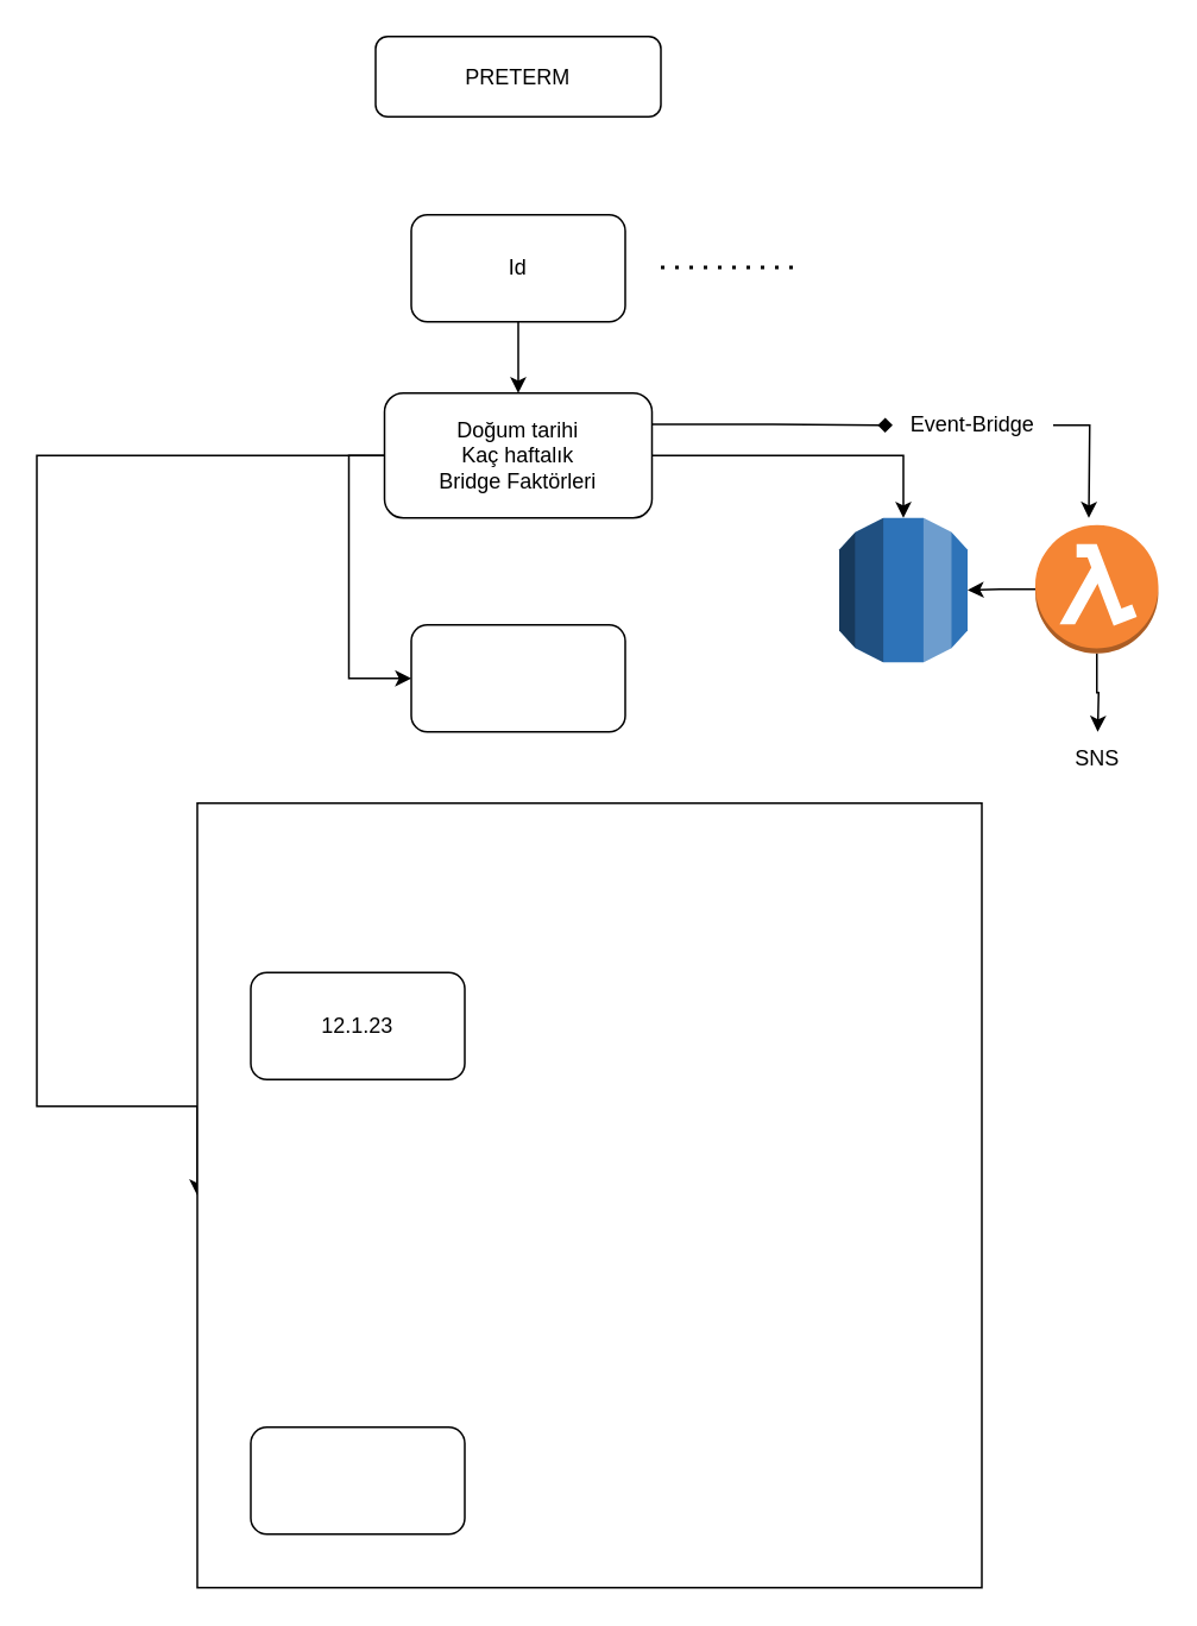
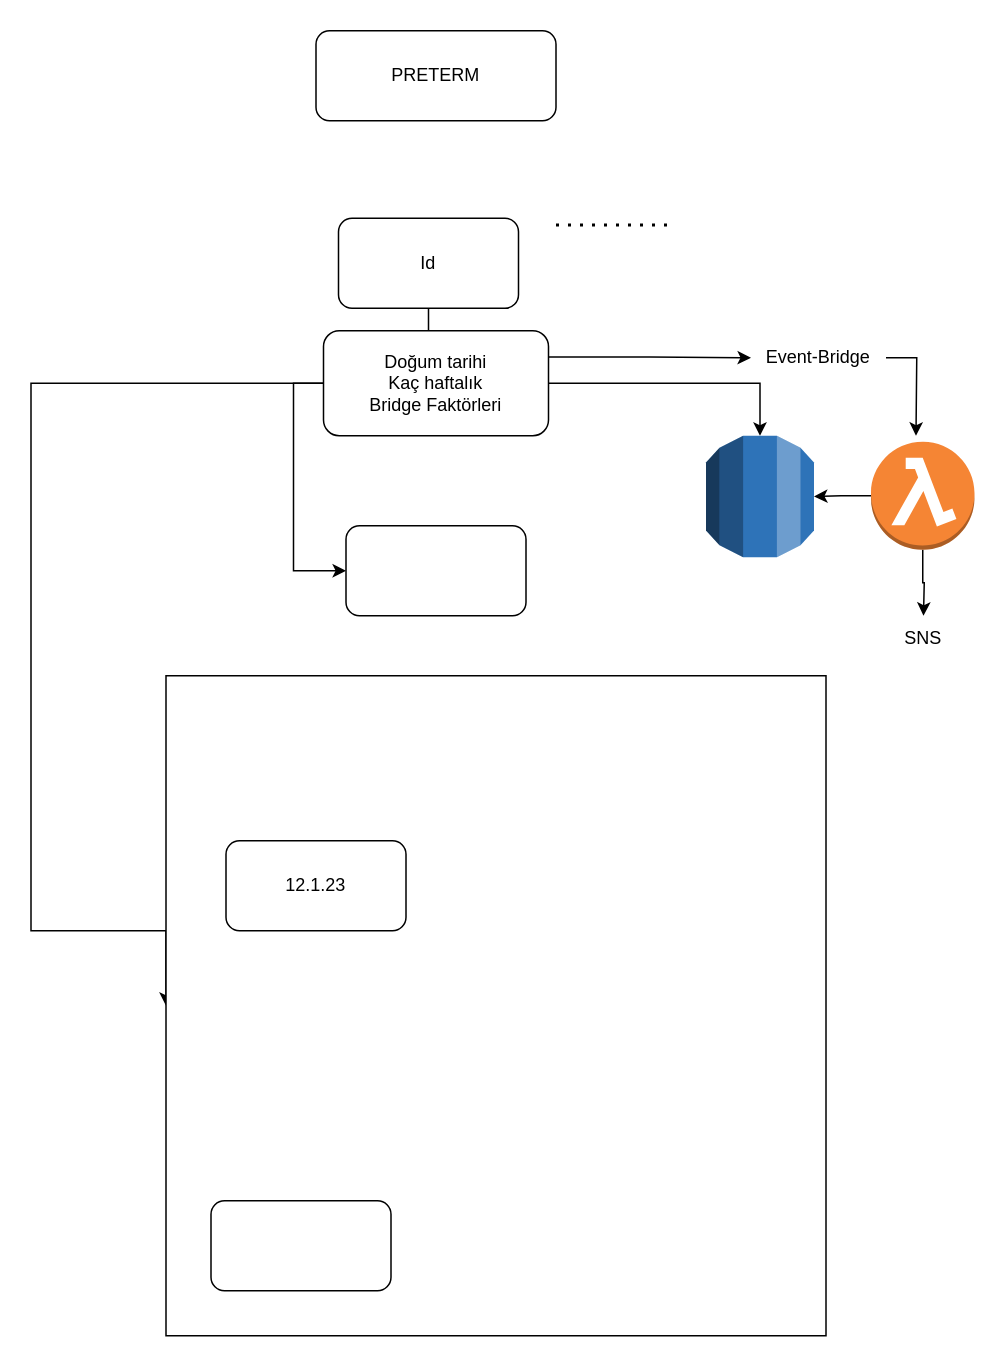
  <mxCell id="0" />
  <mxCell id="1" parent="0" />
  <mxCell id="2" style="edgeStyle=orthogonalEdgeStyle;rounded=0;orthogonalLoop=1;jettySize=auto;html=1;exitX=0.5;exitY=1;exitDx=0;exitDy=0;" edge="1" parent="1" source="3" target="8"><mxGeometry relative="1" as="geometry"><mxPoint x="290" y="220" as="targetPoint" /></mxGeometry></mxCell>
- <mxCell id="3" value="Id" style="rounded=1;whiteSpace=wrap;html=1;" vertex="1" parent="1"><mxGeometry x="230" y="120" width="120" height="60" as="geometry" /></mxCell>
+ <mxCell id="3" value="Id" style="rounded=1;whiteSpace=wrap;html=1;" vertex="1" parent="1"><mxGeometry x="225" y="145" width="120" height="60" as="geometry" /></mxCell>
  <mxCell id="4" style="edgeStyle=orthogonalEdgeStyle;rounded=0;orthogonalLoop=1;jettySize=auto;html=1;exitX=0;exitY=0.5;exitDx=0;exitDy=0;entryX=0;entryY=0.5;entryDx=0;entryDy=0;" edge="1" parent="1" source="8" target="14"><mxGeometry relative="1" as="geometry"><mxPoint x="150" y="330" as="targetPoint" /></mxGeometry></mxCell>
  <mxCell id="5" style="edgeStyle=orthogonalEdgeStyle;rounded=0;orthogonalLoop=1;jettySize=auto;html=1;exitX=0;exitY=0.5;exitDx=0;exitDy=0;entryX=0;entryY=0.5;entryDx=0;entryDy=0;" edge="1" parent="1" source="8" target="16"><mxGeometry relative="1" as="geometry"><Array as="points"><mxPoint x="20" y="255" /><mxPoint x="20" y="620" /></Array></mxGeometry></mxCell>
  <mxCell id="6" style="edgeStyle=orthogonalEdgeStyle;rounded=0;orthogonalLoop=1;jettySize=auto;html=1;exitX=1;exitY=0.5;exitDx=0;exitDy=0;entryX=0.5;entryY=0;entryDx=0;entryDy=0;entryPerimeter=0;" edge="1" parent="1" source="8" target="13"><mxGeometry relative="1" as="geometry" /></mxCell>
- <mxCell id="7" style="edgeStyle=orthogonalEdgeStyle;rounded=0;orthogonalLoop=1;jettySize=auto;html=1;exitX=1;exitY=0.25;exitDx=0;exitDy=0;endArrow=diamond;" edge="1" parent="1" source="8" target="20"><mxGeometry relative="1" as="geometry"><mxPoint x="530" y="238" as="targetPoint" /></mxGeometry></mxCell>
+ <mxCell id="7" style="edgeStyle=orthogonalEdgeStyle;rounded=0;orthogonalLoop=1;jettySize=auto;html=1;exitX=1;exitY=0.25;exitDx=0;exitDy=0;" edge="1" parent="1" source="8" target="20"><mxGeometry relative="1" as="geometry"><mxPoint x="530" y="238" as="targetPoint" /></mxGeometry></mxCell>
  <mxCell id="8" value="Doğum tarihi&lt;br&gt;Kaç haftalık&lt;br&gt;Bridge Faktörleri" style="rounded=1;whiteSpace=wrap;html=1;" vertex="1" parent="1"><mxGeometry x="215" y="220" width="150" height="70" as="geometry" /></mxCell>
- <mxCell id="9" value="PRETERM" style="rounded=1;whiteSpace=wrap;html=1;" vertex="1" parent="1"><mxGeometry x="210" y="20" width="160" height="45" as="geometry" /></mxCell>
+ <mxCell id="9" value="PRETERM" style="rounded=1;whiteSpace=wrap;html=1;" vertex="1" parent="1"><mxGeometry x="210" y="20" width="160" height="60" as="geometry" /></mxCell>
  <mxCell id="10" style="edgeStyle=orthogonalEdgeStyle;rounded=0;orthogonalLoop=1;jettySize=auto;html=1;exitX=0;exitY=0.5;exitDx=0;exitDy=0;exitPerimeter=0;" edge="1" parent="1" source="12" target="13"><mxGeometry relative="1" as="geometry" /></mxCell>
  <mxCell id="11" style="edgeStyle=orthogonalEdgeStyle;rounded=0;orthogonalLoop=1;jettySize=auto;html=1;exitX=0.5;exitY=1;exitDx=0;exitDy=0;exitPerimeter=0;" edge="1" parent="1" source="12"><mxGeometry relative="1" as="geometry"><mxPoint x="615" y="410" as="targetPoint" /></mxGeometry></mxCell>
  <mxCell id="12" value="" style="outlineConnect=0;dashed=0;verticalLabelPosition=bottom;verticalAlign=top;align=center;html=1;shape=mxgraph.aws3.lambda_function;fillColor=#F58534;gradientColor=none;" vertex="1" parent="1"><mxGeometry x="580" y="294" width="69" height="72" as="geometry" /></mxCell>
  <mxCell id="13" value="" style="outlineConnect=0;dashed=0;verticalLabelPosition=bottom;verticalAlign=top;align=center;html=1;shape=mxgraph.aws3.rds;fillColor=#2E73B8;gradientColor=none;" vertex="1" parent="1"><mxGeometry x="470" y="290" width="72" height="81" as="geometry" /></mxCell>
  <mxCell id="14" value="" style="rounded=1;whiteSpace=wrap;html=1;" vertex="1" parent="1"><mxGeometry x="230" y="350" width="120" height="60" as="geometry" /></mxCell>
  <mxCell id="15" value="" style="endArrow=none;dashed=1;html=1;dashPattern=1 3;strokeWidth=2;rounded=0;" edge="1" parent="1"><mxGeometry width="50" height="50" relative="1" as="geometry"><mxPoint x="370" y="149.5" as="sourcePoint" /><mxPoint x="450" y="149.5" as="targetPoint" /></mxGeometry></mxCell>
  <mxCell id="16" value="" style="whiteSpace=wrap;html=1;aspect=fixed;" vertex="1" parent="1"><mxGeometry x="110" y="450" width="440" height="440" as="geometry" /></mxCell>
- <mxCell id="17" value="12.1.23" style="rounded=1;whiteSpace=wrap;html=1;" vertex="1" parent="1"><mxGeometry x="140" y="545" width="120" height="60" as="geometry" /></mxCell>
+ <mxCell id="17" value="12.1.23" style="rounded=1;whiteSpace=wrap;html=1;" vertex="1" parent="1"><mxGeometry x="150" y="560" width="120" height="60" as="geometry" /></mxCell>
  <mxCell id="18" value="" style="rounded=1;whiteSpace=wrap;html=1;" vertex="1" parent="1"><mxGeometry x="140" y="800" width="120" height="60" as="geometry" /></mxCell>
  <mxCell id="19" style="edgeStyle=orthogonalEdgeStyle;rounded=0;orthogonalLoop=1;jettySize=auto;html=1;exitX=1;exitY=0.5;exitDx=0;exitDy=0;" edge="1" parent="1" source="20"><mxGeometry relative="1" as="geometry"><mxPoint x="610" y="290" as="targetPoint" /></mxGeometry></mxCell>
  <mxCell id="20" value="Event-Bridge" style="text;html=1;strokeColor=none;fillColor=none;align=center;verticalAlign=middle;whiteSpace=wrap;rounded=0;" vertex="1" parent="1"><mxGeometry x="500" y="223" width="90" height="30" as="geometry" /></mxCell>
  <mxCell id="21" value="SNS" style="text;html=1;strokeColor=none;fillColor=none;align=center;verticalAlign=middle;whiteSpace=wrap;rounded=0;" vertex="1" parent="1"><mxGeometry x="584.5" y="410" width="60" height="30" as="geometry" /></mxCell>
